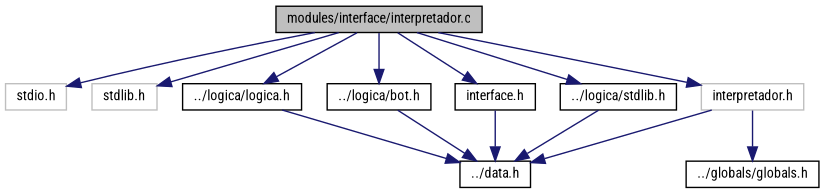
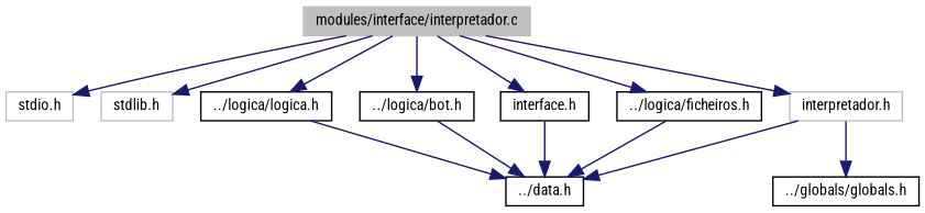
  digraph {
    fontname="Roboto Condensed"
    node [color=black fillcolor=white fontname="Roboto Condensed" fontsize=10 shape=record style=filled]
    edge [color=midnightblue fontname="Roboto Condensed" fontsize=10 labelfontname=Helvetica labelfontsize=10 style=solid]
-   n1 [fillcolor=grey75 fontcolor=black height=0.2 label="modules/interface/interpretador.c" width=0.4]
+   n1 [color=grey75 fillcolor=grey75 fontcolor=black height=0.2 label="modules/interface/interpretador.c" width=0.4]
    n2 [color=grey75 height=0.2 label="stdio.h" width=0.4]
    n3 [color=grey75 height=0.2 label="stdlib.h" width=0.4]
    n4 [color=grey75 height=0.2 label="interpretador.h" width=0.4]
    n5 [height=0.2 label="../logica/logica.h" width=0.4]
    n6 [height=0.2 label="../logica/bot.h" width=0.4]
    n7 [height=0.2 label="interface.h" width=0.4]
-   n8 [height=0.2 label="../logica/stdlib.h" width=0.4]
+   n8 [height=0.2 label="../logica/ficheiros.h" width=0.4]
    n9 [height=0.2 label="../data.h" width=0.4]
    n10 [height=0.2 label="../globals/globals.h" width=0.4]
    n1 -> n2
    n1 -> n3
    n1 -> n4
    n1 -> n5
    n1 -> n6
    n1 -> n7
    n1 -> n8
    n4 -> n9
    n4 -> n10
    n5 -> n9
    n6 -> n9
    n7 -> n9
    n8 -> n9
  }
